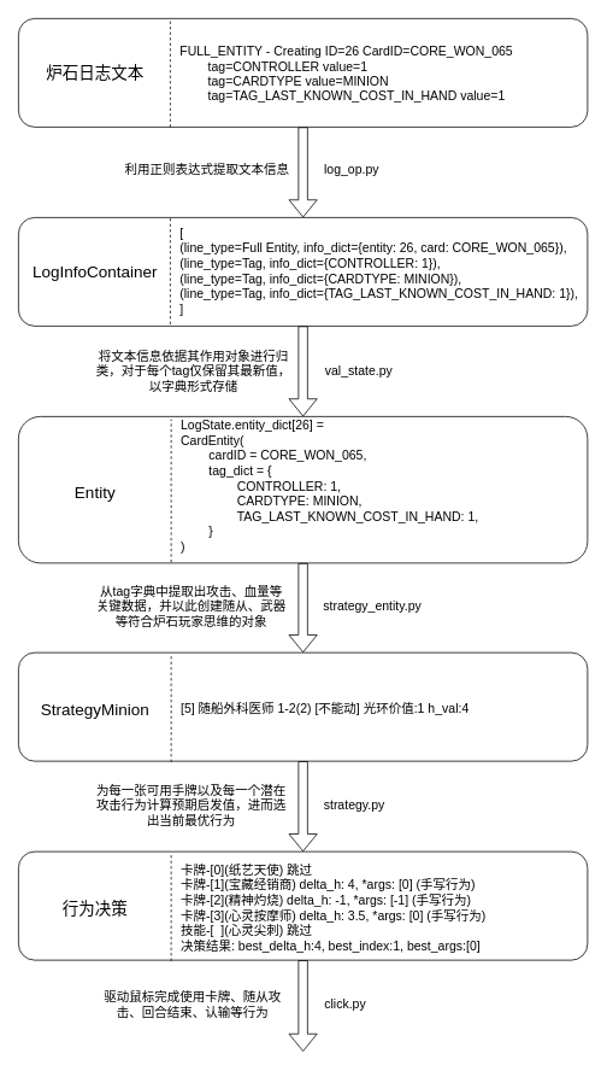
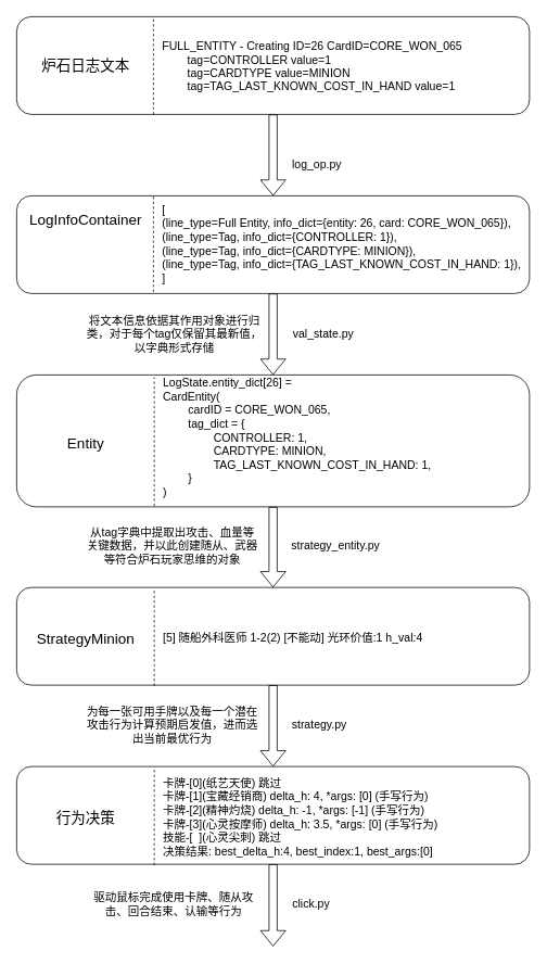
  <mxCell id="0" />
  <mxCell id="1" parent="0" />
  <mxCell id="2" value="" style="rounded=1;whiteSpace=wrap;html=1;" parent="1" vertex="1"><mxGeometry x="20" width="630" height="120" as="geometry" y="20" /></mxCell>
  <mxCell id="3" value="&lt;font style=&quot;font-size: 18px;&quot;&gt;炉石日志文本&lt;/font&gt;" style="text;html=1;align=center;verticalAlign=middle;whiteSpace=wrap;rounded=0;" parent="1" vertex="1"><mxGeometry x="34" y="66" width="142" height="30" as="geometry" /></mxCell>
  <mxCell id="4" value="" style="endArrow=none;dashed=1;html=1;rounded=0;" parent="1" edge="1"><mxGeometry width="50" height="50" relative="1" as="geometry"><mxPoint x="188" y="140" as="sourcePoint" /><mxPoint x="188" as="targetPoint" y="20" /></mxGeometry></mxCell>
  <mxCell id="5" value="&lt;div&gt;&lt;span style=&quot;background-color: initial;&quot;&gt;&lt;font style=&quot;font-size: 14px;&quot;&gt;&lt;div&gt;FULL_ENTITY - Creating ID=26 CardID=CORE_WON_065&lt;/div&gt;&lt;div&gt;&lt;span style=&quot;white-space:pre&quot;&gt;&#09;&lt;/span&gt;tag=CONTROLLER value=1&lt;/div&gt;&lt;div&gt;&lt;span style=&quot;white-space:pre&quot;&gt;&#09;&lt;/span&gt;tag=CARDTYPE value=MINION&lt;/div&gt;&lt;div&gt;&lt;span style=&quot;white-space:pre&quot;&gt;&#09;&lt;/span&gt;tag=TAG_LAST_KNOWN_COST_IN_HAND value=1&lt;/div&gt;&lt;/font&gt;&lt;/span&gt;&lt;/div&gt;" style="text;html=1;align=left;verticalAlign=middle;whiteSpace=wrap;rounded=0;" parent="1" vertex="1"><mxGeometry x="197" y="26" width="433" height="110" as="geometry" /></mxCell>
  <mxCell id="6" value="" style="rounded=1;whiteSpace=wrap;html=1;" parent="1" vertex="1"><mxGeometry x="20" y="240" width="630" height="120" as="geometry" /></mxCell>
- <mxCell id="7" value="&lt;font style=&quot;font-size: 18px;&quot;&gt;LogInfoContainer&lt;/font&gt;" style="text;html=1;align=center;verticalAlign=middle;whiteSpace=wrap;rounded=0;" parent="1" vertex="1"><mxGeometry x="34" y="285" width="142" height="30" as="geometry" /></mxCell>
+ <mxCell id="7" value="&lt;font style=&quot;font-size: 18px;&quot;&gt;LogInfoContainer&lt;/font&gt;" style="text;html=1;align=center;verticalAlign=middle;whiteSpace=wrap;rounded=0;" parent="1" vertex="1"><mxGeometry x="34" y="255" width="142" height="30" as="geometry" /></mxCell>
  <mxCell id="8" value="" style="endArrow=none;dashed=1;html=1;rounded=0;" parent="1" edge="1"><mxGeometry width="50" height="50" relative="1" as="geometry"><mxPoint x="188" y="358" as="sourcePoint" /><mxPoint x="188" y="238" as="targetPoint" /></mxGeometry></mxCell>
  <mxCell id="9" value="&lt;span style=&quot;background-color: initial; font-size: 14px;&quot;&gt;&lt;font style=&quot;font-size: 14px;&quot;&gt;[&lt;/font&gt;&lt;/span&gt;&lt;div style=&quot;font-size: 14px;&quot;&gt;&lt;font style=&quot;font-size: 14px;&quot;&gt;(line_type=Full Entity, info_dict={entity: 26, card: CORE_WON_065}),&lt;/font&gt;&lt;/div&gt;&lt;div style=&quot;font-size: 14px;&quot;&gt;&lt;font style=&quot;font-size: 14px;&quot;&gt;(line_type=Tag, info_dict={CONTROLLER: 1}),&lt;/font&gt;&lt;/div&gt;&lt;div style=&quot;font-size: 14px;&quot;&gt;&lt;font style=&quot;font-size: 14px;&quot;&gt;(line_type=Tag, info_dict={CARDTYPE: MINION}),&lt;br&gt;&lt;/font&gt;&lt;/div&gt;&lt;div style=&quot;font-size: 14px;&quot;&gt;&lt;font style=&quot;font-size: 14px;&quot;&gt;(line_type=Tag, info_dict={&lt;/font&gt;&lt;span style=&quot;background-color: initial;&quot;&gt;TAG_LAST_KNOWN_COST_IN_HAND: 1&lt;/span&gt;&lt;span style=&quot;background-color: initial;&quot;&gt;}),&lt;/span&gt;&lt;/div&gt;&lt;div style=&quot;font-size: 14px;&quot;&gt;&lt;span style=&quot;background-color: initial;&quot;&gt;&lt;font style=&quot;font-size: 14px;&quot;&gt;]&lt;/font&gt;&lt;/span&gt;&lt;/div&gt;" style="text;html=1;align=left;verticalAlign=middle;whiteSpace=wrap;rounded=0;" parent="1" vertex="1"><mxGeometry x="197" y="244" width="443" height="110" as="geometry" /></mxCell>
  <mxCell id="10" value="" style="rounded=1;whiteSpace=wrap;html=1;" parent="1" vertex="1"><mxGeometry x="20" y="460" width="630" height="162" as="geometry" /></mxCell>
  <mxCell id="11" value="&lt;font style=&quot;font-size: 18px;&quot;&gt;Entity&lt;/font&gt;" style="text;html=1;align=center;verticalAlign=middle;whiteSpace=wrap;rounded=0;" parent="1" vertex="1"><mxGeometry x="34" y="530" width="142" height="30" as="geometry" /></mxCell>
  <mxCell id="12" value="" style="endArrow=none;dashed=1;html=1;rounded=0;" parent="1" edge="1"><mxGeometry width="50" height="50" relative="1" as="geometry"><mxPoint x="189" y="621" as="sourcePoint" /><mxPoint x="189" y="463" as="targetPoint" /></mxGeometry></mxCell>
  <mxCell id="13" value="&lt;div&gt;&lt;span style=&quot;font-size: 14px;&quot;&gt;LogState.entity_dict[26] =&amp;nbsp;&lt;/span&gt;&lt;/div&gt;&lt;div&gt;&lt;span style=&quot;font-size: 14px; background-color: initial;&quot;&gt;CardEntity(&lt;/span&gt;&lt;/div&gt;&lt;div&gt;&lt;span style=&quot;font-size: 14px; background-color: initial;&quot;&gt;&lt;span style=&quot;white-space: pre;&quot;&gt;&#09;&lt;/span&gt;&lt;/span&gt;&lt;span style=&quot;font-size: 14px; background-color: initial;&quot;&gt;cardID = CORE_WON_065,&lt;/span&gt;&lt;/div&gt;&lt;div&gt;&lt;span style=&quot;font-size: 14px; background-color: initial;&quot;&gt;&lt;span style=&quot;white-space: pre;&quot;&gt;&#09;&lt;/span&gt;tag_dict = {&lt;/span&gt;&lt;/div&gt;&lt;div&gt;&lt;span style=&quot;font-size: 14px; background-color: initial;&quot;&gt;&lt;span style=&quot;white-space: pre;&quot;&gt;&#09;&lt;span style=&quot;white-space: pre;&quot;&gt;&#09;&lt;/span&gt;&lt;/span&gt;&lt;/span&gt;&lt;span style=&quot;font-size: 14px; background-color: initial;&quot;&gt;CONTROLLER: 1,&lt;/span&gt;&lt;/div&gt;&lt;div&gt;&lt;span style=&quot;font-size: 14px; background-color: initial;&quot;&gt;&lt;span style=&quot;white-space: pre;&quot;&gt;&#09;&lt;span style=&quot;white-space: pre;&quot;&gt;&#09;&lt;/span&gt;&lt;/span&gt;CARDTYPE: MINION,&lt;/span&gt;&lt;/div&gt;&lt;div&gt;&lt;span style=&quot;font-size: 14px; background-color: initial;&quot;&gt;&lt;span style=&quot;white-space: pre;&quot;&gt;&#09;&lt;/span&gt;&lt;span style=&quot;white-space: pre;&quot;&gt;&#09;&lt;/span&gt;TAG_LAST_KNOWN_COST_IN_HAND: 1,&lt;/span&gt;&lt;/div&gt;&lt;div&gt;&lt;span style=&quot;font-size: 14px; background-color: initial;&quot;&gt;&lt;span style=&quot;white-space: pre;&quot;&gt;&#09;&lt;/span&gt;}&lt;br&gt;&lt;/span&gt;&lt;/div&gt;&lt;div&gt;&lt;span style=&quot;font-size: 14px;&quot;&gt;)&lt;/span&gt;&lt;/div&gt;&lt;div&gt;&lt;br&gt;&lt;/div&gt;" style="text;html=1;align=left;verticalAlign=middle;whiteSpace=wrap;rounded=0;" parent="1" vertex="1"><mxGeometry x="198" y="470" width="443" height="147" as="geometry" /></mxCell>
  <mxCell id="14" value="" style="rounded=1;whiteSpace=wrap;html=1;" parent="1" vertex="1"><mxGeometry x="20" y="721" width="630" height="120" as="geometry" /></mxCell>
  <mxCell id="15" value="&lt;font style=&quot;font-size: 18px;&quot;&gt;StrategyMinion&lt;/font&gt;" style="text;html=1;align=center;verticalAlign=middle;whiteSpace=wrap;rounded=0;" parent="1" vertex="1"><mxGeometry x="34" y="769" width="142" height="30" as="geometry" /></mxCell>
  <mxCell id="16" value="" style="endArrow=none;dashed=1;html=1;rounded=0;" parent="1" edge="1"><mxGeometry width="50" height="50" relative="1" as="geometry"><mxPoint x="189" y="842" as="sourcePoint" /><mxPoint x="189" y="722" as="targetPoint" /></mxGeometry></mxCell>
  <mxCell id="17" value="&lt;font style=&quot;font-size: 14px;&quot;&gt;[5] 随船外科医师 1-2(2) [不能动] 光环价值:1 h_val:4&lt;/font&gt;" style="text;html=1;align=left;verticalAlign=middle;whiteSpace=wrap;rounded=0;" parent="1" vertex="1"><mxGeometry x="198" y="728" width="443" height="110" as="geometry" /></mxCell>
  <mxCell id="18" value="" style="shape=flexArrow;endArrow=classic;html=1;rounded=0;entryX=0.5;entryY=0;entryDx=0;entryDy=0;exitX=0.5;exitY=1;exitDx=0;exitDy=0;" edge="1" parent="1" source="2" target="6"><mxGeometry width="50" height="50" relative="1" as="geometry"><mxPoint x="244" y="350" as="sourcePoint" /><mxPoint x="294" y="300" as="targetPoint" /></mxGeometry></mxCell>
- <mxCell id="19" value="&lt;font style=&quot;font-size: 14px;&quot;&gt;利用正则表达式提取文本信息&lt;/font&gt;" style="text;html=1;align=center;verticalAlign=middle;whiteSpace=wrap;rounded=0;" vertex="1" parent="1"><mxGeometry x="134" y="172" width="190" height="30" as="geometry" /></mxCell>
  <mxCell id="20" value="" style="shape=flexArrow;endArrow=classic;html=1;rounded=0;entryX=0.5;entryY=0;entryDx=0;entryDy=0;exitX=0.5;exitY=1;exitDx=0;exitDy=0;" edge="1" parent="1" source="6" target="10"><mxGeometry width="50" height="50" relative="1" as="geometry"><mxPoint x="314" y="450" as="sourcePoint" /><mxPoint x="364" y="400" as="targetPoint" /></mxGeometry></mxCell>
  <mxCell id="21" value="&lt;font style=&quot;font-size: 14px;&quot;&gt;将文本信息依据其作用对象进行归类，对于每个tag仅保留其最新值，以字典形式存储&lt;/font&gt;" style="text;html=1;align=center;verticalAlign=middle;whiteSpace=wrap;rounded=0;" vertex="1" parent="1"><mxGeometry x="104" y="384" width="220" height="52" as="geometry" /></mxCell>
  <mxCell id="22" value="" style="shape=flexArrow;endArrow=classic;html=1;rounded=0;exitX=0.5;exitY=1;exitDx=0;exitDy=0;entryX=0.5;entryY=0;entryDx=0;entryDy=0;" edge="1" parent="1" source="10" target="14"><mxGeometry width="50" height="50" relative="1" as="geometry"><mxPoint x="354" y="630" as="sourcePoint" /><mxPoint x="364" y="430" as="targetPoint" /></mxGeometry></mxCell>
  <mxCell id="23" value="&lt;font style=&quot;font-size: 14px;&quot;&gt;从tag字典中提取出攻击、血量等关键数据，并以此创建随从、武器等符合炉石玩家思维的对象&lt;/font&gt;" style="text;html=1;align=center;verticalAlign=middle;whiteSpace=wrap;rounded=0;" vertex="1" parent="1"><mxGeometry x="104" y="640" width="215" height="60" as="geometry" /></mxCell>
- <mxCell id="24" value="&lt;font style=&quot;font-size: 14px;&quot;&gt;log_op.py&lt;/font&gt;" style="text;html=1;align=center;verticalAlign=middle;whiteSpace=wrap;rounded=0;" vertex="1" parent="1"><mxGeometry x="354" y="172" width="70" height="30" as="geometry" /></mxCell>
+ <mxCell id="24" value="&lt;font style=&quot;font-size: 14px;&quot;&gt;log_op.py&lt;/font&gt;" style="text;html=1;align=center;verticalAlign=middle;whiteSpace=wrap;rounded=0;" vertex="1" parent="1"><mxGeometry x="354" y="187" width="70" height="30" as="geometry" /></mxCell>
  <mxCell id="25" value="&lt;font style=&quot;font-size: 14px;&quot;&gt;val_state.py&lt;/font&gt;" style="text;html=1;align=center;verticalAlign=middle;whiteSpace=wrap;rounded=0;" vertex="1" parent="1"><mxGeometry x="356.75" y="395" width="80" height="30" as="geometry" /></mxCell>
  <mxCell id="26" value="&lt;span style=&quot;font-size: 14px;&quot;&gt;strategy_entity.py&lt;/span&gt;" style="text;html=1;align=center;verticalAlign=middle;whiteSpace=wrap;rounded=0;" vertex="1" parent="1"><mxGeometry x="356.75" y="655" width="110" height="30" as="geometry" /></mxCell>
  <mxCell id="27" value="" style="shape=flexArrow;endArrow=classic;html=1;rounded=0;exitX=0.5;exitY=1;exitDx=0;exitDy=0;entryX=0.5;entryY=0;entryDx=0;entryDy=0;" edge="1" parent="1" source="14" target="28"><mxGeometry width="50" height="50" relative="1" as="geometry"><mxPoint x="314" y="540" as="sourcePoint" /><mxPoint x="335" y="918" as="targetPoint" /></mxGeometry></mxCell>
  <mxCell id="28" value="" style="rounded=1;whiteSpace=wrap;html=1;" vertex="1" parent="1"><mxGeometry x="20" y="941" width="630" height="120" as="geometry" /></mxCell>
  <mxCell id="29" value="&lt;span style=&quot;font-size: 18px;&quot;&gt;行为决策&lt;/span&gt;" style="text;html=1;align=center;verticalAlign=middle;whiteSpace=wrap;rounded=0;" vertex="1" parent="1"><mxGeometry x="34" y="989" width="142" height="30" as="geometry" /></mxCell>
  <mxCell id="30" value="" style="endArrow=none;dashed=1;html=1;rounded=0;" edge="1" parent="1"><mxGeometry width="50" height="50" relative="1" as="geometry"><mxPoint x="189" y="1062" as="sourcePoint" /><mxPoint x="189" y="942" as="targetPoint" /></mxGeometry></mxCell>
  <mxCell id="31" value="&lt;div&gt;&lt;span style=&quot;font-size: 14px;&quot;&gt;卡牌-[0](纸艺天使) 跳过&lt;/span&gt;&lt;/div&gt;&lt;div&gt;&lt;span style=&quot;font-size: 14px;&quot;&gt;卡牌-[1](宝藏经销商) delta_h: 4, *args: [0] (手写行为)&lt;/span&gt;&lt;/div&gt;&lt;div&gt;&lt;span style=&quot;font-size: 14px;&quot;&gt;卡牌-[2](精神灼烧) delta_h: -1, *args: [-1] (手写行为)&lt;/span&gt;&lt;/div&gt;&lt;div&gt;&lt;span style=&quot;font-size: 14px;&quot;&gt;卡牌-[3](心灵按摩师) delta_h: 3.5, *args: [0] (手写行为)&lt;/span&gt;&lt;/div&gt;&lt;div&gt;&lt;span style=&quot;font-size: 14px;&quot;&gt;技能-[&amp;nbsp; ](心灵尖刺) 跳过&lt;/span&gt;&lt;/div&gt;&lt;div&gt;&lt;span style=&quot;font-size: 14px;&quot;&gt;决策结果: best_delta_h:4, best_index:1, best_args:[0]&lt;/span&gt;&lt;/div&gt;" style="text;html=1;align=left;verticalAlign=middle;whiteSpace=wrap;rounded=0;" vertex="1" parent="1"><mxGeometry x="198" y="948" width="443" height="110" as="geometry" /></mxCell>
  <mxCell id="32" value="&lt;font style=&quot;font-size: 14px;&quot;&gt;为每一张可用手牌以及每一个潜在攻击行为计算预期启发值，进而选出当前最优行为&lt;/font&gt;" style="text;html=1;align=center;verticalAlign=middle;whiteSpace=wrap;rounded=0;" vertex="1" parent="1"><mxGeometry x="104" y="860" width="215" height="60" as="geometry" /></mxCell>
  <mxCell id="33" value="&lt;span style=&quot;font-size: 14px;&quot;&gt;strategy.py&lt;/span&gt;" style="text;html=1;align=center;verticalAlign=middle;whiteSpace=wrap;rounded=0;" vertex="1" parent="1"><mxGeometry x="354" y="875" width="75.5" height="30" as="geometry" /></mxCell>
  <mxCell id="34" value="" style="shape=flexArrow;endArrow=classic;html=1;rounded=0;exitX=0.5;exitY=1;exitDx=0;exitDy=0;" edge="1" parent="1" source="28"><mxGeometry width="50" height="50" relative="1" as="geometry"><mxPoint x="184" y="980" as="sourcePoint" /><mxPoint x="335" y="1162" as="targetPoint" /></mxGeometry></mxCell>
  <mxCell id="35" value="&lt;font style=&quot;font-size: 14px;&quot;&gt;驱动鼠标完成使用卡牌、随从&lt;/font&gt;&lt;span style=&quot;font-size: 14px; background-color: initial;&quot;&gt;攻击、回合结束、认输等行为&lt;/span&gt;" style="text;html=1;align=center;verticalAlign=middle;whiteSpace=wrap;rounded=0;" vertex="1" parent="1"><mxGeometry x="104" y="1080" width="217.5" height="60" as="geometry" /></mxCell>
  <mxCell id="36" value="&lt;font style=&quot;font-size: 14px;&quot;&gt;click.py&lt;/font&gt;" style="text;html=1;align=center;verticalAlign=middle;whiteSpace=wrap;rounded=0;" vertex="1" parent="1"><mxGeometry x="356.75" y="1095" width="50" height="30" as="geometry" /></mxCell>
